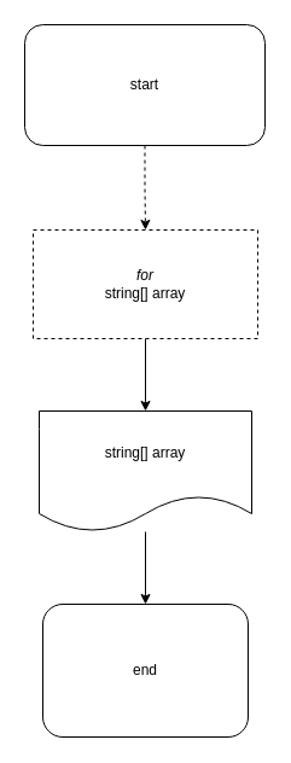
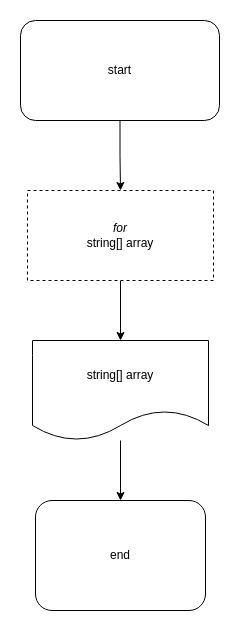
  <mxCell id="0" />
  <mxCell id="1" parent="0" />
- <mxCell id="2" style="edgeStyle=orthogonalEdgeStyle;rounded=0;orthogonalLoop=1;jettySize=auto;html=1;entryX=0.5;entryY=0;entryDx=0;entryDy=0;dashed=1;" edge="1" parent="1" source="3" target="5"><mxGeometry relative="1" as="geometry" /></mxCell>
+ <mxCell id="2" style="edgeStyle=orthogonalEdgeStyle;rounded=0;orthogonalLoop=1;jettySize=auto;html=1;entryX=0.5;entryY=0;entryDx=0;entryDy=0;" edge="1" parent="1" source="3" target="5"><mxGeometry relative="1" as="geometry" /></mxCell>
  <mxCell id="3" value="start" style="rounded=1;whiteSpace=wrap;html=1;" vertex="1" parent="1"><mxGeometry x="20" y="20" width="199" height="100" as="geometry" /></mxCell>
  <mxCell id="4" style="edgeStyle=orthogonalEdgeStyle;rounded=0;orthogonalLoop=1;jettySize=auto;html=1;entryX=0.5;entryY=0;entryDx=0;entryDy=0;" edge="1" parent="1" source="5" target="7"><mxGeometry relative="1" as="geometry" /></mxCell>
  <mxCell id="5" value="&lt;i&gt;for&lt;/i&gt;&lt;br&gt;string[] array" style="rounded=0;whiteSpace=wrap;html=1;dashed=1;" vertex="1" parent="1"><mxGeometry x="27" y="190" width="186" height="90" as="geometry" /></mxCell>
  <mxCell id="6" style="edgeStyle=orthogonalEdgeStyle;rounded=0;orthogonalLoop=1;jettySize=auto;html=1;entryX=0.5;entryY=0;entryDx=0;entryDy=0;" edge="1" parent="1" source="7" target="8"><mxGeometry relative="1" as="geometry" /></mxCell>
  <mxCell id="7" value="string[] array" style="shape=document;whiteSpace=wrap;html=1;boundedLbl=1;" vertex="1" parent="1"><mxGeometry x="32" y="340" width="176" height="100" as="geometry" /></mxCell>
  <mxCell id="8" value="end" style="rounded=1;whiteSpace=wrap;html=1;" vertex="1" parent="1"><mxGeometry x="35" y="500" width="170" height="110" as="geometry" /></mxCell>
